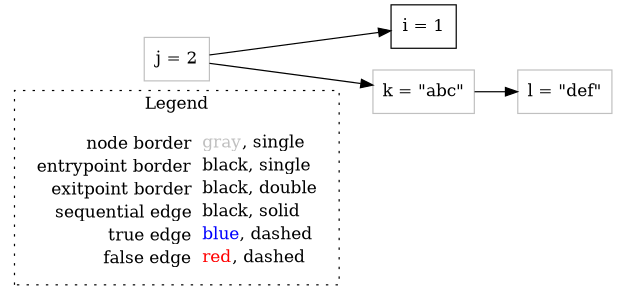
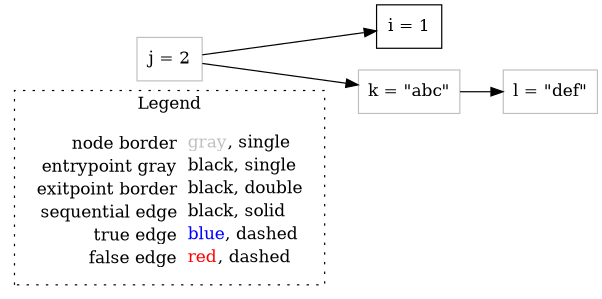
  digraph {
    rankdir=LR
    node [shape=rect color=gray]
    edge [color=black]
-   n1 [label=<<table border="0" cellpadding="2" cellspacing="0" cellborder="0"><tr><td align="right">node border&nbsp;</td><td align="left"><font color="gray">gray</font>, single</td></tr><tr><td align="right">entrypoint border&nbsp;</td><td align="left"><font color="black">black</font>, single</td></tr><tr><td align="right">exitpoint border&nbsp;</td><td align="left"><font color="black">black</font>, double</td></tr><tr><td align="right">sequential edge&nbsp;</td><td align="left"><font color="black">black</font>, solid</td></tr><tr><td align="right">true edge&nbsp;</td><td align="left"><font color="blue">blue</font>, dashed</td></tr><tr><td align="right">false edge&nbsp;</td><td align="left"><font color="red">red</font>, dashed</td></tr></table>> shape=plaintext color=""]
+   n1 [label=<<table border="0" cellpadding="2" cellspacing="0" cellborder="0"><tr><td align="right">node border&nbsp;</td><td align="left"><font color="gray">gray</font>, single</td></tr><tr><td align="right">entrypoint gray&nbsp;</td><td align="left"><font color="black">black</font>, single</td></tr><tr><td align="right">exitpoint border&nbsp;</td><td align="left"><font color="black">black</font>, double</td></tr><tr><td align="right">sequential edge&nbsp;</td><td align="left"><font color="black">black</font>, solid</td></tr><tr><td align="right">true edge&nbsp;</td><td align="left"><font color="blue">blue</font>, dashed</td></tr><tr><td align="right">false edge&nbsp;</td><td align="left"><font color="red">red</font>, dashed</td></tr></table>> shape=plaintext color=""]
    n2 [color=black label=<i = 1>]
    n3 [label=<j = 2>]
    n4 [label=<k = &quot;abc&quot;>]
    n5 [label=<l = &quot;def&quot;>]
    subgraph cluster_1 {
      label=Legend
      style=dotted
      n1
    }
    n3 -> n2
    n3 -> n4
    n4 -> n5
  }
